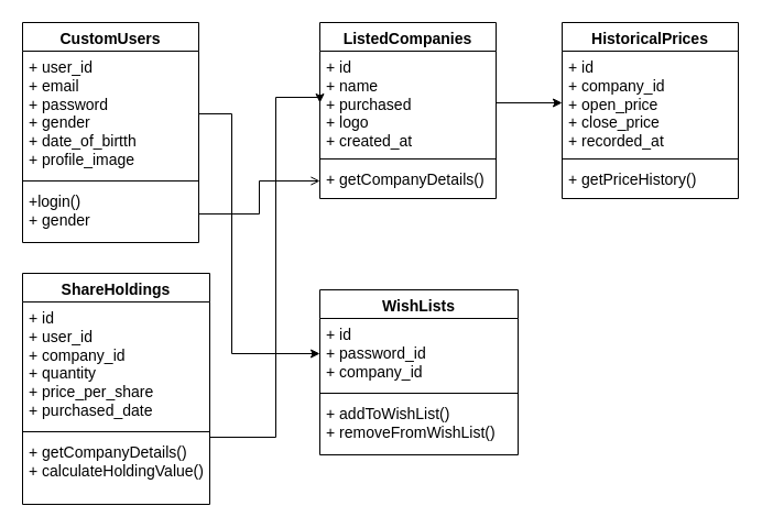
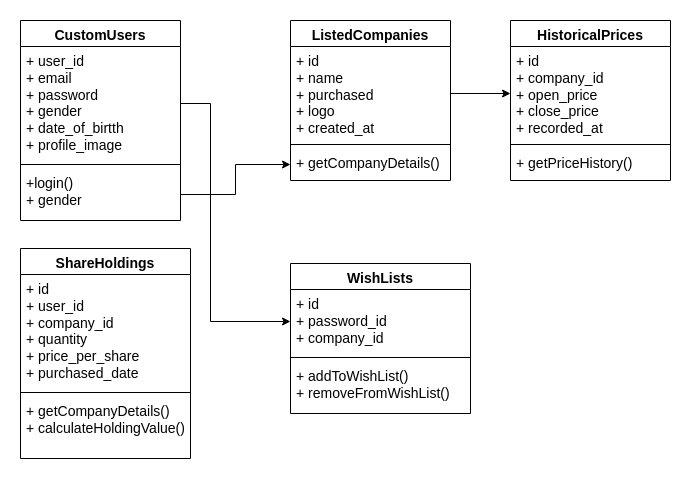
  <mxCell id="0" />
  <mxCell id="1" parent="0" />
  <mxCell id="2" value="&lt;font style=&quot;font-size: 14px;&quot;&gt;CustomUsers&lt;/font&gt;" style="swimlane;fontStyle=1;align=center;verticalAlign=top;childLayout=stackLayout;horizontal=1;startSize=26;horizontalStack=0;resizeParent=1;resizeParentMax=0;resizeLast=0;collapsible=1;marginBottom=0;whiteSpace=wrap;html=1;" parent="1" vertex="1"><mxGeometry x="20" y="20" width="160" height="200" as="geometry"><mxRectangle x="80" y="50" width="110" height="30" as="alternateBounds" /></mxGeometry></mxCell>
  <mxCell id="3" value="&lt;font style=&quot;font-size: 14px;&quot;&gt;+ user_id&lt;/font&gt;&lt;div&gt;&lt;font style=&quot;font-size: 14px;&quot;&gt;+ email&lt;/font&gt;&lt;/div&gt;&lt;div&gt;&lt;font style=&quot;font-size: 14px;&quot;&gt;+ password&lt;/font&gt;&lt;/div&gt;&lt;div&gt;&lt;font style=&quot;font-size: 14px;&quot;&gt;+ gender&lt;/font&gt;&lt;/div&gt;&lt;div&gt;&lt;font style=&quot;font-size: 14px;&quot;&gt;+ date_of_birtth&lt;/font&gt;&lt;/div&gt;&lt;div&gt;&lt;font style=&quot;font-size: 14px;&quot;&gt;+ profile_image&lt;/font&gt;&lt;/div&gt;" style="text;strokeColor=none;fillColor=none;align=left;verticalAlign=top;spacingLeft=4;spacingRight=4;overflow=hidden;rotatable=0;points=[[0,0.5],[1,0.5]];portConstraint=eastwest;whiteSpace=wrap;html=1;" parent="2" vertex="1"><mxGeometry y="26" width="160" height="114" as="geometry" /></mxCell>
  <mxCell id="4" value="" style="line;strokeWidth=1;fillColor=none;align=left;verticalAlign=middle;spacingTop=-1;spacingLeft=3;spacingRight=3;rotatable=0;labelPosition=right;points=[];portConstraint=eastwest;strokeColor=inherit;" parent="2" vertex="1"><mxGeometry y="140" width="160" height="8" as="geometry" /></mxCell>
  <mxCell id="5" value="&lt;font style=&quot;font-size: 14px;&quot;&gt;+login()&lt;/font&gt;&lt;div&gt;&lt;font style=&quot;font-size: 14px;&quot;&gt;+ gender&lt;/font&gt;&lt;/div&gt;" style="text;strokeColor=none;fillColor=none;align=left;verticalAlign=top;spacingLeft=4;spacingRight=4;overflow=hidden;rotatable=0;points=[[0,0.5],[1,0.5]];portConstraint=eastwest;whiteSpace=wrap;html=1;" parent="2" vertex="1"><mxGeometry y="148" width="160" height="52" as="geometry" /></mxCell>
  <mxCell id="6" value="&lt;font style=&quot;font-size: 14px;&quot;&gt;ListedCompanies&lt;/font&gt;" style="swimlane;fontStyle=1;align=center;verticalAlign=top;childLayout=stackLayout;horizontal=1;startSize=26;horizontalStack=0;resizeParent=1;resizeParentMax=0;resizeLast=0;collapsible=1;marginBottom=0;whiteSpace=wrap;html=1;" parent="1" vertex="1"><mxGeometry x="290" y="20" width="160" height="160" as="geometry" /></mxCell>
  <mxCell id="7" value="&lt;font style=&quot;font-size: 14px;&quot;&gt;+ id&lt;/font&gt;&lt;div&gt;&lt;font style=&quot;font-size: 14px;&quot;&gt;+ name&lt;/font&gt;&lt;/div&gt;&lt;div&gt;&lt;font style=&quot;font-size: 14px;&quot;&gt;+&amp;nbsp;purchased&lt;/font&gt;&lt;/div&gt;&lt;div&gt;&lt;font style=&quot;font-size: 14px;&quot;&gt;+ logo&lt;/font&gt;&lt;/div&gt;&lt;div&gt;&lt;font style=&quot;font-size: 14px;&quot;&gt;+ created_at&lt;/font&gt;&lt;/div&gt;" style="text;strokeColor=none;fillColor=none;align=left;verticalAlign=top;spacingLeft=4;spacingRight=4;overflow=hidden;rotatable=0;points=[[0,0.5],[1,0.5]];portConstraint=eastwest;whiteSpace=wrap;html=1;" parent="6" vertex="1"><mxGeometry y="26" width="160" height="94" as="geometry" /></mxCell>
  <mxCell id="8" value="" style="line;strokeWidth=1;fillColor=none;align=left;verticalAlign=middle;spacingTop=-1;spacingLeft=3;spacingRight=3;rotatable=0;labelPosition=right;points=[];portConstraint=eastwest;strokeColor=inherit;" parent="6" vertex="1"><mxGeometry y="120" width="160" height="8" as="geometry" /></mxCell>
  <mxCell id="9" value="&lt;font style=&quot;font-size: 14px;&quot;&gt;+ getCompanyDetails()&lt;/font&gt;" style="text;strokeColor=none;fillColor=none;align=left;verticalAlign=top;spacingLeft=4;spacingRight=4;overflow=hidden;rotatable=0;points=[[0,0.5],[1,0.5]];portConstraint=eastwest;whiteSpace=wrap;html=1;" parent="6" vertex="1"><mxGeometry y="128" width="160" height="32" as="geometry" /></mxCell>
  <mxCell id="10" value="&lt;font style=&quot;font-size: 14px;&quot;&gt;HistoricalPrices&lt;/font&gt;" style="swimlane;fontStyle=1;align=center;verticalAlign=top;childLayout=stackLayout;horizontal=1;startSize=26;horizontalStack=0;resizeParent=1;resizeParentMax=0;resizeLast=0;collapsible=1;marginBottom=0;whiteSpace=wrap;html=1;" parent="1" vertex="1"><mxGeometry x="510" y="20" width="160" height="160" as="geometry" /></mxCell>
  <mxCell id="11" value="&lt;font style=&quot;font-size: 14px;&quot;&gt;+ id&lt;/font&gt;&lt;div&gt;&lt;font style=&quot;font-size: 14px;&quot;&gt;+ company_id&lt;/font&gt;&lt;/div&gt;&lt;div&gt;&lt;font style=&quot;font-size: 14px;&quot;&gt;+ open_price&lt;/font&gt;&lt;/div&gt;&lt;div&gt;&lt;font style=&quot;font-size: 14px;&quot;&gt;+ close_price&lt;/font&gt;&lt;/div&gt;&lt;div&gt;&lt;font style=&quot;font-size: 14px;&quot;&gt;+ recorded&lt;span style=&quot;background-color: transparent; color: light-dark(rgb(0, 0, 0), rgb(255, 255, 255));&quot;&gt;_at&lt;/span&gt;&lt;/font&gt;&lt;/div&gt;" style="text;strokeColor=none;fillColor=none;align=left;verticalAlign=top;spacingLeft=4;spacingRight=4;overflow=hidden;rotatable=0;points=[[0,0.5],[1,0.5]];portConstraint=eastwest;whiteSpace=wrap;html=1;" parent="10" vertex="1"><mxGeometry y="26" width="160" height="94" as="geometry" /></mxCell>
  <mxCell id="12" value="" style="line;strokeWidth=1;fillColor=none;align=left;verticalAlign=middle;spacingTop=-1;spacingLeft=3;spacingRight=3;rotatable=0;labelPosition=right;points=[];portConstraint=eastwest;strokeColor=inherit;" parent="10" vertex="1"><mxGeometry y="120" width="160" height="8" as="geometry" /></mxCell>
  <mxCell id="13" value="&lt;font style=&quot;font-size: 14px;&quot;&gt;+ getPriceHistory()&lt;/font&gt;" style="text;strokeColor=none;fillColor=none;align=left;verticalAlign=top;spacingLeft=4;spacingRight=4;overflow=hidden;rotatable=0;points=[[0,0.5],[1,0.5]];portConstraint=eastwest;whiteSpace=wrap;html=1;" parent="10" vertex="1"><mxGeometry y="128" width="160" height="32" as="geometry" /></mxCell>
  <mxCell id="14" value="&lt;font style=&quot;font-size: 14px;&quot;&gt;ShareHoldings&lt;/font&gt;" style="swimlane;fontStyle=1;align=center;verticalAlign=top;childLayout=stackLayout;horizontal=1;startSize=26;horizontalStack=0;resizeParent=1;resizeParentMax=0;resizeLast=0;collapsible=1;marginBottom=0;whiteSpace=wrap;html=1;" parent="1" vertex="1"><mxGeometry x="20" y="248" width="170" height="210" as="geometry"><mxRectangle x="80" y="50" width="110" height="30" as="alternateBounds" /></mxGeometry></mxCell>
  <mxCell id="15" value="&lt;font style=&quot;font-size: 14px;&quot;&gt;+ id&lt;/font&gt;&lt;div&gt;&lt;font style=&quot;font-size: 14px;&quot;&gt;+ user_id&lt;/font&gt;&lt;/div&gt;&lt;div&gt;&lt;font style=&quot;font-size: 14px;&quot;&gt;+ company_id&lt;/font&gt;&lt;/div&gt;&lt;div&gt;&lt;font style=&quot;font-size: 14px;&quot;&gt;+ quantity&lt;/font&gt;&lt;/div&gt;&lt;div&gt;&lt;font style=&quot;font-size: 14px;&quot;&gt;+ price_per_share&lt;/font&gt;&lt;/div&gt;&lt;div&gt;&lt;font style=&quot;font-size: 14px;&quot;&gt;+ purchased_date&lt;/font&gt;&lt;/div&gt;" style="text;strokeColor=none;fillColor=none;align=left;verticalAlign=top;spacingLeft=4;spacingRight=4;overflow=hidden;rotatable=0;points=[[0,0.5],[1,0.5]];portConstraint=eastwest;whiteSpace=wrap;html=1;" parent="14" vertex="1"><mxGeometry y="26" width="170" height="114" as="geometry" /></mxCell>
  <mxCell id="16" value="" style="line;strokeWidth=1;fillColor=none;align=left;verticalAlign=middle;spacingTop=-1;spacingLeft=3;spacingRight=3;rotatable=0;labelPosition=right;points=[];portConstraint=eastwest;strokeColor=inherit;" parent="14" vertex="1"><mxGeometry y="140" width="170" height="8" as="geometry" /></mxCell>
  <mxCell id="17" value="&lt;div&gt;&lt;font style=&quot;font-size: 14px;&quot;&gt;+ getCompanyDetails()&lt;/font&gt;&lt;/div&gt;&lt;font style=&quot;font-size: 14px;&quot;&gt;+ calculateHoldingValue()&lt;/font&gt;" style="text;strokeColor=none;fillColor=none;align=left;verticalAlign=top;spacingLeft=4;spacingRight=4;overflow=hidden;rotatable=0;points=[[0,0.5],[1,0.5]];portConstraint=eastwest;whiteSpace=wrap;html=1;" parent="14" vertex="1"><mxGeometry y="148" width="170" height="62" as="geometry" /></mxCell>
  <mxCell id="18" value="&lt;font style=&quot;font-size: 14px;&quot;&gt;WishLists&lt;/font&gt;" style="swimlane;fontStyle=1;align=center;verticalAlign=top;childLayout=stackLayout;horizontal=1;startSize=26;horizontalStack=0;resizeParent=1;resizeParentMax=0;resizeLast=0;collapsible=1;marginBottom=0;whiteSpace=wrap;html=1;" parent="1" vertex="1"><mxGeometry x="290" y="263" width="180" height="150" as="geometry"><mxRectangle x="80" y="50" width="110" height="30" as="alternateBounds" /></mxGeometry></mxCell>
  <mxCell id="19" value="&lt;font style=&quot;font-size: 14px;&quot;&gt;+ id&lt;/font&gt;&lt;div&gt;&lt;font style=&quot;font-size: 14px;&quot;&gt;+ password_id&lt;/font&gt;&lt;/div&gt;&lt;div&gt;&lt;font style=&quot;font-size: 14px;&quot;&gt;+ company_id&lt;/font&gt;&lt;/div&gt;" style="text;strokeColor=none;fillColor=none;align=left;verticalAlign=top;spacingLeft=4;spacingRight=4;overflow=hidden;rotatable=0;points=[[0,0.5],[1,0.5]];portConstraint=eastwest;whiteSpace=wrap;html=1;" parent="18" vertex="1"><mxGeometry y="26" width="180" height="64" as="geometry" /></mxCell>
  <mxCell id="20" value="" style="line;strokeWidth=1;fillColor=none;align=left;verticalAlign=middle;spacingTop=-1;spacingLeft=3;spacingRight=3;rotatable=0;labelPosition=right;points=[];portConstraint=eastwest;strokeColor=inherit;" parent="18" vertex="1"><mxGeometry y="90" width="180" height="8" as="geometry" /></mxCell>
  <mxCell id="21" value="&lt;div&gt;&lt;font style=&quot;font-size: 14px;&quot;&gt;+ addToWishList()&lt;/font&gt;&lt;/div&gt;&lt;div&gt;&lt;font style=&quot;font-size: 14px;&quot;&gt;+ removeFromWishList()&lt;/font&gt;&lt;/div&gt;" style="text;strokeColor=none;fillColor=none;align=left;verticalAlign=top;spacingLeft=4;spacingRight=4;overflow=hidden;rotatable=0;points=[[0,0.5],[1,0.5]];portConstraint=eastwest;whiteSpace=wrap;html=1;" parent="18" vertex="1"><mxGeometry y="98" width="180" height="52" as="geometry" /></mxCell>
  <mxCell id="22" style="edgeStyle=orthogonalEdgeStyle;rounded=0;orthogonalLoop=1;jettySize=auto;html=1;exitX=1;exitY=0.5;exitDx=0;exitDy=0;entryX=0;entryY=0.5;entryDx=0;entryDy=0;" parent="1" source="3" target="19" edge="1"><mxGeometry relative="1" as="geometry"><Array as="points"><mxPoint x="210" y="103" /><mxPoint x="210" y="321" /></Array></mxGeometry></mxCell>
- <mxCell id="23" style="edgeStyle=orthogonalEdgeStyle;rounded=0;orthogonalLoop=1;jettySize=auto;html=1;exitX=1;exitY=0.5;exitDx=0;exitDy=0;entryX=0;entryY=0.5;entryDx=0;entryDy=0;" parent="1" source="17" target="7" edge="1"><mxGeometry relative="1" as="geometry"><Array as="points"><mxPoint x="250" y="397" /><mxPoint x="250" y="88" /></Array></mxGeometry></mxCell>
  <mxCell id="24" style="edgeStyle=orthogonalEdgeStyle;rounded=0;orthogonalLoop=1;jettySize=auto;html=1;exitX=1;exitY=0.5;exitDx=0;exitDy=0;entryX=0;entryY=0.5;entryDx=0;entryDy=0;" parent="1" source="7" target="11" edge="1"><mxGeometry relative="1" as="geometry" /></mxCell>
- <mxCell id="25" style="edgeStyle=orthogonalEdgeStyle;rounded=0;orthogonalLoop=1;jettySize=auto;html=1;exitX=1;exitY=0.5;exitDx=0;exitDy=0;entryX=0;entryY=0.5;entryDx=0;entryDy=0;endArrow=open;" edge="1" parent="1" source="5" target="9"><mxGeometry relative="1" as="geometry" /></mxCell>
+ <mxCell id="25" style="edgeStyle=orthogonalEdgeStyle;rounded=0;orthogonalLoop=1;jettySize=auto;html=1;exitX=1;exitY=0.5;exitDx=0;exitDy=0;entryX=0;entryY=0.5;entryDx=0;entryDy=0;" edge="1" parent="1" source="5" target="9"><mxGeometry relative="1" as="geometry" /></mxCell>
